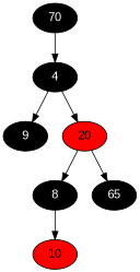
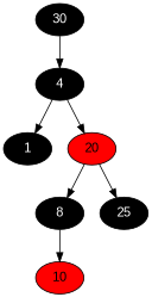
  digraph {
    node [fillcolor=black fontcolor=white fontname=Arial style=filled]
-   n1 [label=70]
+   n1 [label=30]
    n2 [label=4]
-   n3 [label=9]
+   n3 [label=1]
    n4 [fillcolor=red label=20 fontcolor=""]
    n5 [label=8]
-   n6 [label=65]
+   n6 [label=25]
    n7 [fillcolor=red label=10 fontcolor=""]
    n1 -> n2
    n2 -> n3
    n2 -> n4
    n4 -> n5
    n4 -> n6
    n5 -> n7
  }
